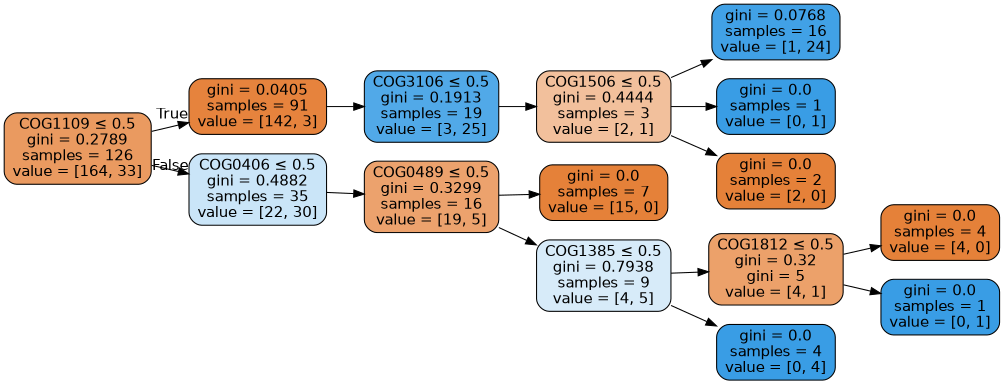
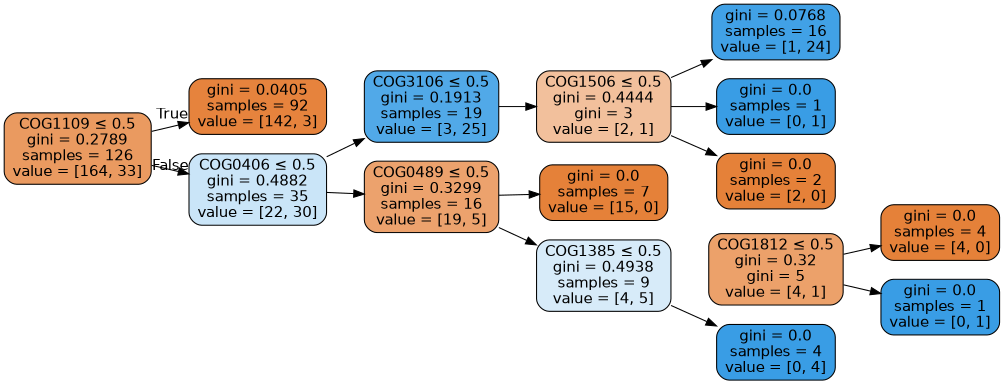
  digraph {
    rankdir=LR
    node [color=black fillcolor="#e58139ff" fontname=helvetica shape=box style="filled, rounded"]
    edge [fontname=helvetica]
    n1 [fillcolor="#e58139cc" label=<COG1109 &le; 0.5<br/>gini = 0.2789<br/>samples = 126<br/>value = [164, 33]>]
-   n2 [fillcolor="#e58139fa" label=<gini = 0.0405<br/>samples = 91<br/>value = [142, 3]>]
+   n2 [fillcolor="#e58139fa" label=<gini = 0.0405<br/>samples = 92<br/>value = [142, 3]>]
    n3 [fillcolor="#399de544" label=<COG0406 &le; 0.5<br/>gini = 0.4882<br/>samples = 35<br/>value = [22, 30]>]
    n4 [fillcolor="#e58139bc" label=<COG0489 &le; 0.5<br/>gini = 0.3299<br/>samples = 16<br/>value = [19, 5]>]
    n5 [fillcolor="#399de5e0" label=<COG3106 &le; 0.5<br/>gini = 0.1913<br/>samples = 19<br/>value = [3, 25]>]
    n6 [label=<gini = 0.0<br/>samples = 7<br/>value = [15, 0]>]
-   n7 [fillcolor="#399de533" label=<COG1385 &le; 0.5<br/>gini = 0.7938<br/>samples = 9<br/>value = [4, 5]>]
-   n8 [fillcolor="#e581397f" label=<COG1506 &le; 0.5<br/>gini = 0.4444<br/>samples = 3<br/>value = [2, 1]>]
+   n7 [fillcolor="#399de533" label=<COG1385 &le; 0.5<br/>gini = 0.4938<br/>samples = 9<br/>value = [4, 5]>]
+   n8 [fillcolor="#e581397f" label=<COG1506 &le; 0.5<br/>gini = 0.4444<br/>gini = 3<br/>value = [2, 1]>]
    n9 [fillcolor="#e58139bf" label=<COG1812 &le; 0.5<br/>gini = 0.32<br/>gini = 5<br/>value = [4, 1]>]
    n10 [fillcolor="#399de5ff" label=<gini = 0.0<br/>samples = 4<br/>value = [0, 4]>]
    n11 [label=<gini = 0.0<br/>samples = 4<br/>value = [4, 0]>]
    n12 [fillcolor="#399de5ff" label=<gini = 0.0<br/>samples = 1<br/>value = [0, 1]>]
    n13 [fillcolor="#399de5f4" label=<gini = 0.0768<br/>samples = 16<br/>value = [1, 24]>]
    n14 [fillcolor="#399de5ff" label=<gini = 0.0<br/>samples = 1<br/>value = [0, 1]>]
    n15 [label=<gini = 0.0<br/>samples = 2<br/>value = [2, 0]>]
    n1 -> n2 [headlabel=True labelangle=45 labeldistance=2.5]
    n1 -> n3 [headlabel=False labelangle=-45 labeldistance=2.5]
    n3 -> n4
-   n2 -> n5
+   n3 -> n5
    n4 -> n6
    n4 -> n7
    n5 -> n8
-   n7 -> n9
    n7 -> n10
    n8 -> n13
    n8 -> n14
    n8 -> n15
    n9 -> n11
    n9 -> n12
  }
